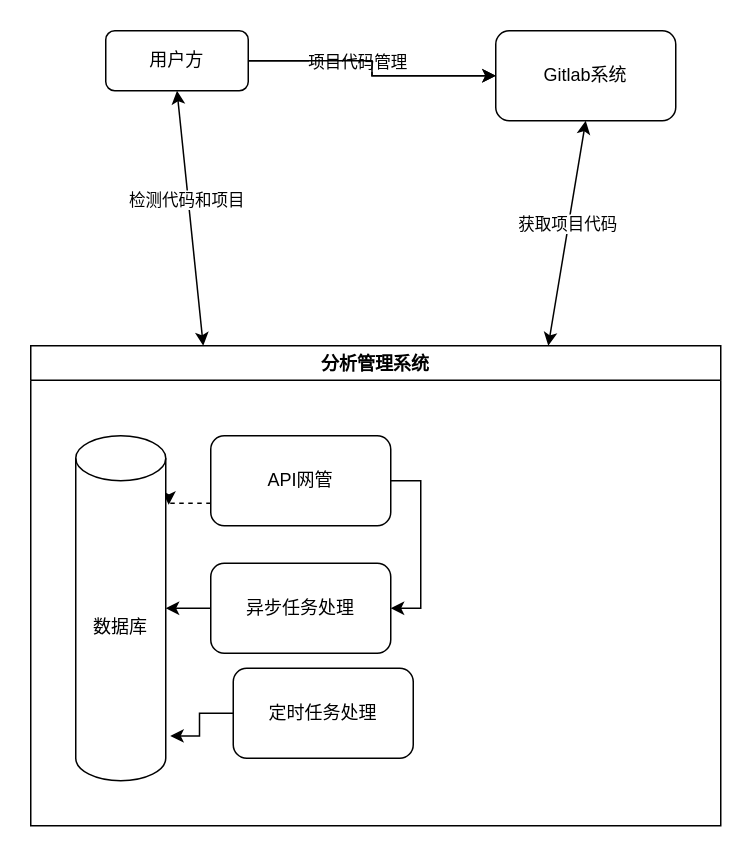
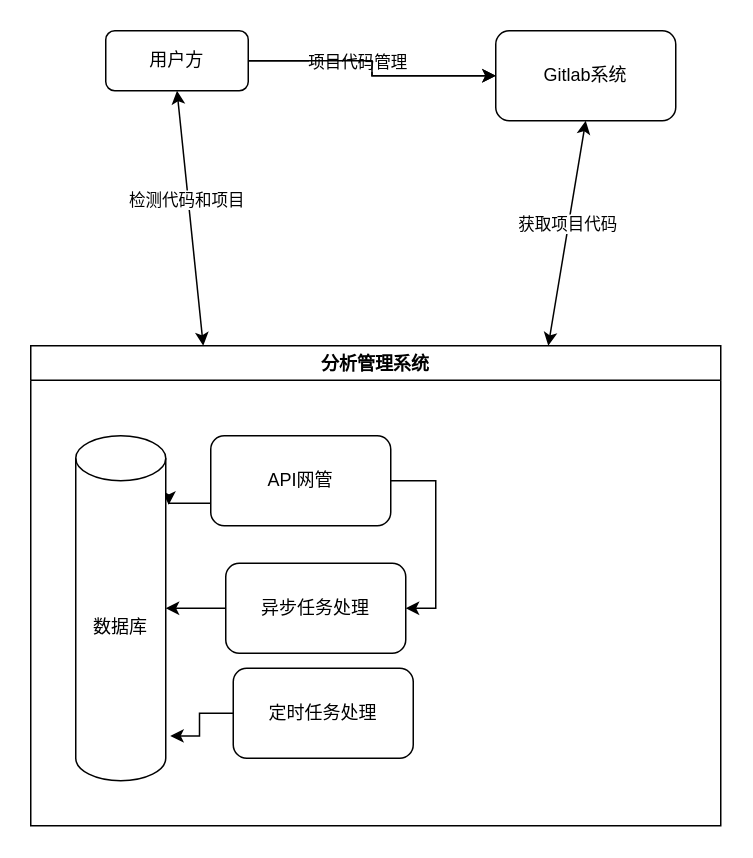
  <mxCell id="0" />
  <mxCell id="1" parent="0" />
  <mxCell id="2" style="edgeStyle=orthogonalEdgeStyle;rounded=0;orthogonalLoop=1;jettySize=auto;html=1;exitX=1;exitY=0.5;exitDx=0;exitDy=0;" edge="1" parent="1" source="5" target="6"><mxGeometry relative="1" as="geometry" /></mxCell>
  <mxCell id="3" value="项目代码管理" style="edgeLabel;html=1;align=center;verticalAlign=middle;resizable=0;points=[];" vertex="1" connectable="0" parent="2"><mxGeometry x="-0.313" relative="1" as="geometry"><mxPoint x="12" as="offset" /></mxGeometry></mxCell>
  <mxCell id="4" value="" style="edgeStyle=orthogonalEdgeStyle;rounded=0;orthogonalLoop=1;jettySize=auto;html=1;" edge="1" parent="1" source="5" target="6"><mxGeometry relative="1" as="geometry" /></mxCell>
  <mxCell id="5" value="用户方" style="rounded=1;whiteSpace=wrap;html=1;" vertex="1" parent="1"><mxGeometry x="70" y="20" width="95" height="40" as="geometry" /></mxCell>
  <mxCell id="6" value="Gitlab系统" style="rounded=1;whiteSpace=wrap;html=1;" vertex="1" parent="1"><mxGeometry x="330" y="20" width="120" height="60" as="geometry" /></mxCell>
  <mxCell id="7" value="分析管理系统" style="swimlane;" vertex="1" parent="1"><mxGeometry x="20" y="230" width="460" height="320" as="geometry" /></mxCell>
- <mxCell id="8" style="edgeStyle=orthogonalEdgeStyle;rounded=0;orthogonalLoop=1;jettySize=auto;html=1;exitX=0;exitY=0.75;exitDx=0;exitDy=0;entryX=1.033;entryY=0.2;entryDx=0;entryDy=0;entryPerimeter=0;dashed=1;" edge="1" parent="7" source="10" target="13"><mxGeometry relative="1" as="geometry" /></mxCell>
+ <mxCell id="8" style="edgeStyle=orthogonalEdgeStyle;rounded=0;orthogonalLoop=1;jettySize=auto;html=1;exitX=0;exitY=0.75;exitDx=0;exitDy=0;entryX=1.033;entryY=0.2;entryDx=0;entryDy=0;entryPerimeter=0;" edge="1" parent="7" source="10" target="13"><mxGeometry relative="1" as="geometry" /></mxCell>
  <mxCell id="9" style="edgeStyle=orthogonalEdgeStyle;rounded=0;orthogonalLoop=1;jettySize=auto;html=1;exitX=1;exitY=0.5;exitDx=0;exitDy=0;entryX=1;entryY=0.5;entryDx=0;entryDy=0;" edge="1" parent="7" source="10" target="12"><mxGeometry relative="1" as="geometry" /></mxCell>
  <mxCell id="10" value="API网管" style="rounded=1;whiteSpace=wrap;html=1;" vertex="1" parent="7"><mxGeometry x="120" y="60" width="120" height="60" as="geometry" /></mxCell>
  <mxCell id="11" style="edgeStyle=orthogonalEdgeStyle;rounded=0;orthogonalLoop=1;jettySize=auto;html=1;exitX=0;exitY=0.5;exitDx=0;exitDy=0;entryX=1;entryY=0.5;entryDx=0;entryDy=0;entryPerimeter=0;" edge="1" parent="7" source="12" target="13"><mxGeometry relative="1" as="geometry" /></mxCell>
- <mxCell id="12" value="异步任务处理" style="rounded=1;whiteSpace=wrap;html=1;" vertex="1" parent="7"><mxGeometry x="120" y="145" width="120" height="60" as="geometry" /></mxCell>
+ <mxCell id="12" value="异步任务处理" style="rounded=1;whiteSpace=wrap;html=1;" vertex="1" parent="7"><mxGeometry x="130" y="145" width="120" height="60" as="geometry" /></mxCell>
  <mxCell id="13" value="数据库" style="shape=cylinder3;whiteSpace=wrap;html=1;boundedLbl=1;backgroundOutline=1;size=15;" vertex="1" parent="7"><mxGeometry x="30" y="60" width="60" height="230" as="geometry" /></mxCell>
  <mxCell id="14" value="定时任务处理" style="rounded=1;whiteSpace=wrap;html=1;" vertex="1" parent="7"><mxGeometry x="135" y="215" width="120" height="60" as="geometry" /></mxCell>
  <mxCell id="15" style="edgeStyle=orthogonalEdgeStyle;rounded=0;orthogonalLoop=1;jettySize=auto;html=1;exitX=0;exitY=0.5;exitDx=0;exitDy=0;entryX=1.05;entryY=0.87;entryDx=0;entryDy=0;entryPerimeter=0;" edge="1" parent="7" source="14" target="13"><mxGeometry relative="1" as="geometry"><mxPoint x="100" y="260" as="targetPoint" /></mxGeometry></mxCell>
  <mxCell id="16" value="" style="endArrow=classic;startArrow=classic;html=1;entryX=0.5;entryY=1;entryDx=0;entryDy=0;exitX=0.25;exitY=0;exitDx=0;exitDy=0;" edge="1" parent="1" source="7" target="5"><mxGeometry width="50" height="50" relative="1" as="geometry"><mxPoint x="-50" y="220" as="sourcePoint" /><mxPoint x="0" y="170" as="targetPoint" /></mxGeometry></mxCell>
  <mxCell id="17" value="检测代码和项目" style="edgeLabel;html=1;align=center;verticalAlign=middle;resizable=0;points=[];" vertex="1" connectable="0" parent="16"><mxGeometry x="0.142" y="1" relative="1" as="geometry"><mxPoint as="offset" /></mxGeometry></mxCell>
  <mxCell id="18" value="" style="endArrow=classic;startArrow=classic;html=1;entryX=0.5;entryY=1;entryDx=0;entryDy=0;exitX=0.75;exitY=0;exitDx=0;exitDy=0;" edge="1" parent="1" source="7" target="6"><mxGeometry width="50" height="50" relative="1" as="geometry"><mxPoint x="470" y="330" as="sourcePoint" /><mxPoint x="520" y="280" as="targetPoint" /></mxGeometry></mxCell>
  <mxCell id="19" value="获取项目代码" style="edgeLabel;html=1;align=center;verticalAlign=middle;resizable=0;points=[];" vertex="1" connectable="0" parent="18"><mxGeometry x="0.072" y="1" relative="1" as="geometry"><mxPoint as="offset" /></mxGeometry></mxCell>
